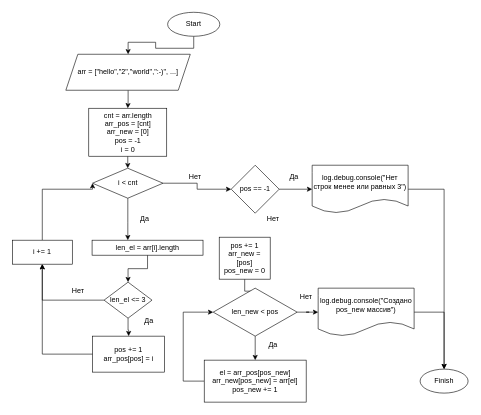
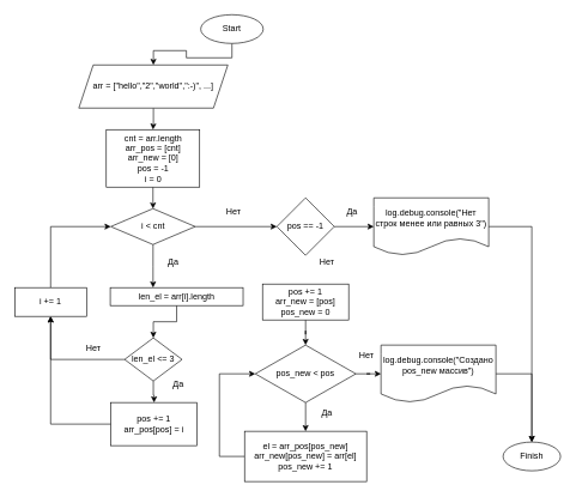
  <mxCell id="0" />
  <mxCell id="1" parent="0" />
  <mxCell id="2" style="edgeStyle=orthogonalEdgeStyle;rounded=0;orthogonalLoop=1;jettySize=auto;html=1;" edge="1" parent="1" source="3" target="6"><mxGeometry relative="1" as="geometry" /></mxCell>
  <mxCell id="3" value="cnt = arr.length&lt;br&gt;arr_pos = [cnt]&lt;br&gt;arr_new = [0]&lt;br&gt;pos = -1&lt;br&gt;i = 0" style="rounded=0;whiteSpace=wrap;html=1;" vertex="1" parent="1"><mxGeometry x="147.5" y="180" width="130" height="80" as="geometry" /></mxCell>
  <mxCell id="4" style="edgeStyle=orthogonalEdgeStyle;rounded=0;orthogonalLoop=1;jettySize=auto;html=1;" edge="1" parent="1" source="6" target="10"><mxGeometry relative="1" as="geometry"><Array as="points"><mxPoint x="213" y="370" /><mxPoint x="213" y="370" /></Array></mxGeometry></mxCell>
  <mxCell id="5" style="edgeStyle=orthogonalEdgeStyle;rounded=0;orthogonalLoop=1;jettySize=auto;html=1;entryX=0;entryY=0.5;entryDx=0;entryDy=0;" edge="1" parent="1" source="6" target="19"><mxGeometry relative="1" as="geometry" /></mxCell>
- <mxCell id="6" value="i &amp;lt; cnt" style="rhombus;whiteSpace=wrap;html=1;" vertex="1" parent="1"><mxGeometry x="153.75" y="280" width="117.5" height="50" as="geometry" /></mxCell>
+ <mxCell id="6" value="i &amp;lt; cnt" style="rhombus;whiteSpace=wrap;html=1;" vertex="1" parent="1"><mxGeometry x="153.75" y="290" width="117.5" height="50" as="geometry" /></mxCell>
  <mxCell id="7" style="edgeStyle=orthogonalEdgeStyle;rounded=0;orthogonalLoop=1;jettySize=auto;html=1;" edge="1" parent="1" source="8" target="33"><mxGeometry relative="1" as="geometry" /></mxCell>
  <mxCell id="8" value="Start" style="ellipse;whiteSpace=wrap;html=1;" vertex="1" parent="1"><mxGeometry x="279" y="20" width="87" height="40" as="geometry" /></mxCell>
  <mxCell id="9" style="edgeStyle=orthogonalEdgeStyle;rounded=0;orthogonalLoop=1;jettySize=auto;html=1;" edge="1" parent="1" source="10" target="13"><mxGeometry relative="1" as="geometry" /></mxCell>
  <mxCell id="10" value="len_el = arr[i].length" style="rounded=0;whiteSpace=wrap;html=1;" vertex="1" parent="1"><mxGeometry x="153" y="400" width="185" height="25" as="geometry" /></mxCell>
  <mxCell id="11" style="edgeStyle=orthogonalEdgeStyle;rounded=0;orthogonalLoop=1;jettySize=auto;html=1;" edge="1" parent="1" source="13" target="15"><mxGeometry relative="1" as="geometry" /></mxCell>
  <mxCell id="12" style="edgeStyle=orthogonalEdgeStyle;rounded=0;orthogonalLoop=1;jettySize=auto;html=1;entryX=0.5;entryY=1;entryDx=0;entryDy=0;" edge="1" parent="1" source="13" target="17"><mxGeometry relative="1" as="geometry" /></mxCell>
  <mxCell id="13" value="len_el &amp;lt;= 3" style="rhombus;whiteSpace=wrap;html=1;" vertex="1" parent="1"><mxGeometry x="173" y="470" width="80" height="60" as="geometry" /></mxCell>
  <mxCell id="14" style="edgeStyle=orthogonalEdgeStyle;rounded=0;orthogonalLoop=1;jettySize=auto;html=1;entryX=0.5;entryY=1;entryDx=0;entryDy=0;" edge="1" parent="1" source="15" target="17"><mxGeometry relative="1" as="geometry" /></mxCell>
  <mxCell id="15" value="pos += 1&lt;br&gt;arr_pos[pos] = i" style="rounded=0;whiteSpace=wrap;html=1;" vertex="1" parent="1"><mxGeometry x="154" y="560" width="120" height="60" as="geometry" /></mxCell>
  <mxCell id="16" style="edgeStyle=orthogonalEdgeStyle;rounded=0;orthogonalLoop=1;jettySize=auto;html=1;entryX=0;entryY=0.5;entryDx=0;entryDy=0;" edge="1" parent="1" source="17" target="6"><mxGeometry relative="1" as="geometry"><Array as="points"><mxPoint x="70" y="315" /></Array></mxGeometry></mxCell>
  <mxCell id="17" value="i += 1" style="rounded=0;whiteSpace=wrap;html=1;" vertex="1" parent="1"><mxGeometry x="20" y="400" width="100" height="40" as="geometry" /></mxCell>
  <mxCell id="18" style="edgeStyle=orthogonalEdgeStyle;rounded=0;orthogonalLoop=1;jettySize=auto;html=1;entryX=0;entryY=0.5;entryDx=0;entryDy=0;" edge="1" parent="1" source="19" target="21"><mxGeometry relative="1" as="geometry"><mxPoint x="495" y="310" as="targetPoint" /></mxGeometry></mxCell>
  <mxCell id="19" value="pos == -1" style="rhombus;whiteSpace=wrap;html=1;" vertex="1" parent="1"><mxGeometry x="385" y="275" width="80" height="80" as="geometry" /></mxCell>
  <mxCell id="20" style="edgeStyle=orthogonalEdgeStyle;rounded=0;orthogonalLoop=1;jettySize=auto;html=1;" edge="1" parent="1" source="21" target="31"><mxGeometry relative="1" as="geometry" /></mxCell>
  <mxCell id="21" value="log.debug.console(&quot;Нет строк менее или равных 3&quot;)" style="shape=document;whiteSpace=wrap;html=1;boundedLbl=1;" vertex="1" parent="1"><mxGeometry x="520" y="275" width="160" height="80" as="geometry" /></mxCell>
  <mxCell id="22" style="edgeStyle=orthogonalEdgeStyle;rounded=0;orthogonalLoop=1;jettySize=auto;html=1;" edge="1" parent="1" source="23" target="26"><mxGeometry relative="1" as="geometry" /></mxCell>
- <mxCell id="23" value="pos += 1&lt;br&gt;arr_new = [pos]&lt;br&gt;pos_new = 0" style="rounded=0;whiteSpace=wrap;html=1;" vertex="1" parent="1"><mxGeometry x="365" y="395" width="85" height="70" as="geometry" /></mxCell>
+ <mxCell id="23" value="pos += 1&lt;br&gt;arr_new = [pos]&lt;br&gt;pos_new = 0" style="rounded=0;whiteSpace=wrap;html=1;" vertex="1" parent="1"><mxGeometry x="365" y="395" width="120" height="50" as="geometry" /></mxCell>
  <mxCell id="24" style="edgeStyle=orthogonalEdgeStyle;rounded=0;orthogonalLoop=1;jettySize=auto;html=1;" edge="1" parent="1" source="26" target="28"><mxGeometry relative="1" as="geometry" /></mxCell>
  <mxCell id="25" style="edgeStyle=orthogonalEdgeStyle;rounded=0;orthogonalLoop=1;jettySize=auto;html=1;entryX=0;entryY=0.5;entryDx=0;entryDy=0;" edge="1" parent="1" source="26" target="30"><mxGeometry relative="1" as="geometry" /></mxCell>
- <mxCell id="26" value="len_new &amp;lt; pos" style="rhombus;whiteSpace=wrap;html=1;" vertex="1" parent="1"><mxGeometry x="355" y="480" width="140" height="80" as="geometry" /></mxCell>
+ <mxCell id="26" value="pos_new &amp;lt; pos" style="rhombus;whiteSpace=wrap;html=1;" vertex="1" parent="1"><mxGeometry x="355" y="480" width="140" height="80" as="geometry" /></mxCell>
  <mxCell id="27" style="edgeStyle=orthogonalEdgeStyle;rounded=0;orthogonalLoop=1;jettySize=auto;html=1;entryX=0;entryY=0.5;entryDx=0;entryDy=0;" edge="1" parent="1" source="28" target="26"><mxGeometry relative="1" as="geometry"><Array as="points"><mxPoint x="305" y="635" /><mxPoint x="305" y="520" /></Array></mxGeometry></mxCell>
  <mxCell id="28" value="el = arr_pos[pos_new]&lt;br&gt;arr_new[pos_new] = arr[el]&lt;br&gt;pos_new += 1" style="rounded=0;whiteSpace=wrap;html=1;" vertex="1" parent="1"><mxGeometry x="340" y="600" width="170" height="70" as="geometry" /></mxCell>
  <mxCell id="29" style="edgeStyle=orthogonalEdgeStyle;rounded=0;orthogonalLoop=1;jettySize=auto;html=1;" edge="1" parent="1" source="30" target="31"><mxGeometry relative="1" as="geometry" /></mxCell>
  <mxCell id="30" value="log.debug.console(&quot;Создано pos_new массив&quot;)" style="shape=document;whiteSpace=wrap;html=1;boundedLbl=1;" vertex="1" parent="1"><mxGeometry x="530" y="480" width="160" height="80" as="geometry" /></mxCell>
  <mxCell id="31" value="Finish" style="ellipse;whiteSpace=wrap;html=1;" vertex="1" parent="1"><mxGeometry x="700" y="615" width="80" height="40" as="geometry" /></mxCell>
  <mxCell id="32" style="edgeStyle=orthogonalEdgeStyle;rounded=0;orthogonalLoop=1;jettySize=auto;html=1;" edge="1" parent="1" source="33" target="3"><mxGeometry relative="1" as="geometry" /></mxCell>
  <mxCell id="33" value="arr = [&quot;hello&quot;,&quot;2&quot;,&quot;world&quot;,&quot;:-)&quot;, ...]" style="shape=parallelogram;perimeter=parallelogramPerimeter;whiteSpace=wrap;html=1;fixedSize=1;" vertex="1" parent="1"><mxGeometry x="109.25" y="90" width="207.5" height="60" as="geometry" /></mxCell>
  <mxCell id="34" value="Да" style="text;html=1;strokeColor=none;fillColor=none;align=center;verticalAlign=middle;whiteSpace=wrap;rounded=0;" vertex="1" parent="1"><mxGeometry x="211.25" y="350" width="60" height="30" as="geometry" /></mxCell>
  <mxCell id="35" value="Нет" style="text;html=1;strokeColor=none;fillColor=none;align=center;verticalAlign=middle;whiteSpace=wrap;rounded=0;" vertex="1" parent="1"><mxGeometry x="295" y="280" width="60" height="30" as="geometry" /></mxCell>
  <mxCell id="36" value="Да" style="text;html=1;strokeColor=none;fillColor=none;align=center;verticalAlign=middle;whiteSpace=wrap;rounded=0;" vertex="1" parent="1"><mxGeometry x="460" y="280" width="60" height="30" as="geometry" /></mxCell>
  <mxCell id="37" value="Нет" style="text;html=1;strokeColor=none;fillColor=none;align=center;verticalAlign=middle;whiteSpace=wrap;rounded=0;" vertex="1" parent="1"><mxGeometry x="425" y="350" width="60" height="30" as="geometry" /></mxCell>
  <mxCell id="38" value="Да" style="text;html=1;strokeColor=none;fillColor=none;align=center;verticalAlign=middle;whiteSpace=wrap;rounded=0;" vertex="1" parent="1"><mxGeometry x="425" y="560" width="60" height="30" as="geometry" /></mxCell>
  <mxCell id="39" value="Нет" style="text;html=1;strokeColor=none;fillColor=none;align=center;verticalAlign=middle;whiteSpace=wrap;rounded=0;" vertex="1" parent="1"><mxGeometry x="480" y="480" width="60" height="30" as="geometry" /></mxCell>
  <mxCell id="40" value="Да" style="text;html=1;strokeColor=none;fillColor=none;align=center;verticalAlign=middle;whiteSpace=wrap;rounded=0;" vertex="1" parent="1"><mxGeometry x="217.5" y="520" width="60" height="30" as="geometry" /></mxCell>
  <mxCell id="41" value="Нет" style="text;html=1;strokeColor=none;fillColor=none;align=center;verticalAlign=middle;whiteSpace=wrap;rounded=0;" vertex="1" parent="1"><mxGeometry x="100" y="470" width="60" height="30" as="geometry" /></mxCell>
